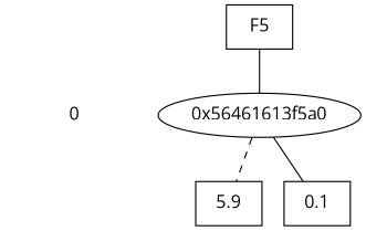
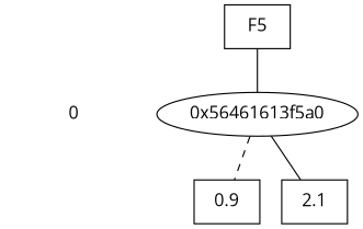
  digraph {
    fontname="Open Sans"
    node [fontname="Open Sans" shape=box]
    edge [dir=none fontname="Open Sans"]
    "CONST NODES" [shape=plaintext style=invis]
    " 0 " [shape=plaintext]
    n3 [label=F5]
    n4 [label="0x56461613f5a0" shape=""]
-   n5 [label=5.9]
-   n6 [label=0.1]
+   n5 [label=0.9]
+   n6 [label=2.1]
    subgraph sub_1 {
      "CONST NODES"
      " 0 "
    }
    subgraph sub_2 {
      rank=same
      n3
    }
    subgraph sub_3 {
      rank=same
      " 0 "
      n4
    }
    subgraph sub_4 {
      rank=same
      "CONST NODES"
      subgraph sub_5 {
        rank=same
        n5
        n6
      }
    }
    " 0 " -> "CONST NODES" [style=invis]
    n3 -> n4 [style=solid]
    n4 -> n5 [style=dashed]
    n4 -> n6
  }
